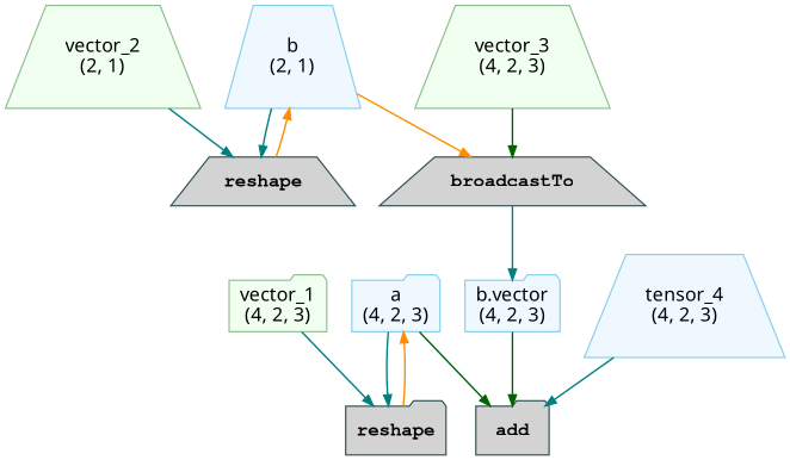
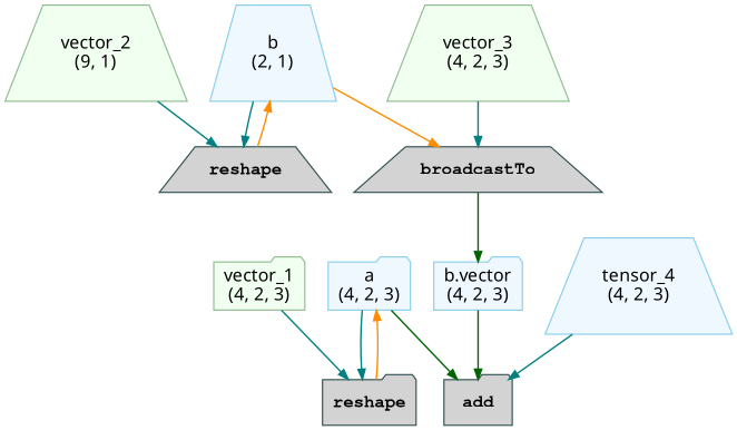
  digraph {
    rankdir=TB
    node [color=skyblue fillcolor=aliceblue fontname="Sans-Serif" labeljust=l shape=trapezium style=filled]
    edge [arrowsize=0.8 color=teal penwidth=1.2]
    n1 [label="a\n(4, 2, 3)" shape=folder]
    n2 [color=darkslategray fillcolor=lightgray fontname="Courier Bold" label=reshape shape=folder]
    n3 [color=darkslategray fillcolor=lightgray fontname="Courier Bold" label=add shape=folder]
    n4 [color=darkseagreen fillcolor=honeydew label="vector_1\n(4, 2, 3)" shape=folder]
    n5 [label="b\n(2, 1)"]
    n6 [color=darkslategray fillcolor=lightgray fontname="Courier Bold" label=reshape]
    n7 [color=darkslategray fillcolor=lightgray fontname="Courier Bold" label=broadcastTo]
    n8 [label="b.vector\n(4, 2, 3)" shape=folder]
-   n9 [color=darkseagreen fillcolor=honeydew label="vector_2\n(2, 1)"]
+   n9 [color=darkseagreen fillcolor=honeydew label="vector_2\n(9, 1)"]
    n10 [color=darkseagreen fillcolor=honeydew label="vector_3\n(4, 2, 3)"]
    n11 [label="tensor_4\n(4, 2, 3)"]
    n1 -> n2
    n1 -> n3 [color=darkgreen]
    n2 -> n1 [color=darkorange]
    n4 -> n2
    n5 -> n6
    n5 -> n7 [color=darkorange]
    n6 -> n5 [color=darkorange]
-   n7 -> n8
+   n7 -> n8 [color=darkgreen]
    n8 -> n3 [color=darkgreen]
    n9 -> n6
-   n10 -> n7 [color=darkgreen]
+   n10 -> n7
    n11 -> n3
  }
